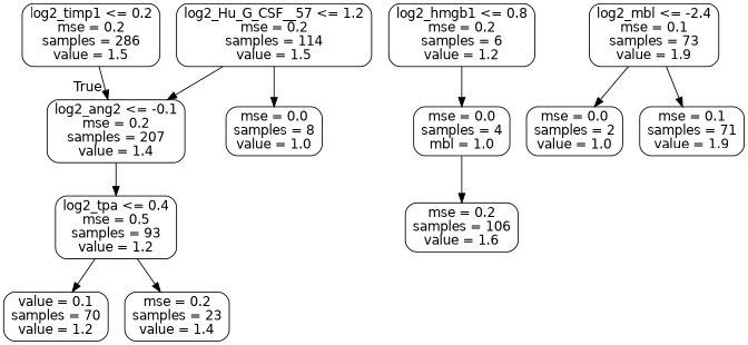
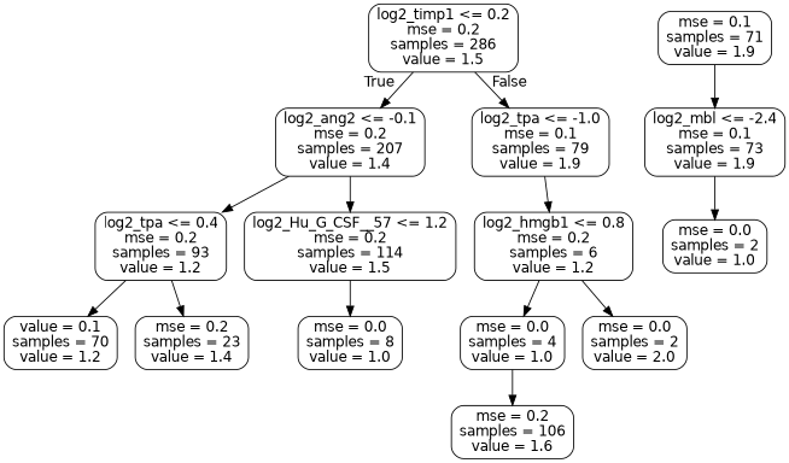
  digraph {
    node [color=black fontname=helvetica shape=box style=rounded]
    edge [fontname=helvetica]
    n1 [label="log2_timp1 <= 0.2\nmse = 0.2\nsamples = 286\nvalue = 1.5"]
    n2 [label="log2_ang2 <= -0.1\nmse = 0.2\nsamples = 207\nvalue = 1.4"]
-   n4 [label="log2_tpa <= 0.4\nmse = 0.5\nsamples = 93\nvalue = 1.2"]
+   n3 [label="log2_tpa <= -1.0\nmse = 0.1\nsamples = 79\nvalue = 1.9"]
+   n4 [label="log2_tpa <= 0.4\nmse = 0.2\nsamples = 93\nvalue = 1.2"]
    n5 [label="log2_Hu_G_CSF__57 <= 1.2\nmse = 0.2\nsamples = 114\nvalue = 1.5"]
    n6 [label="log2_hmgb1 <= 0.8\nmse = 0.2\nsamples = 6\nvalue = 1.2"]
    n7 [label="value = 0.1\nsamples = 70\nvalue = 1.2"]
    n8 [label="mse = 0.2\nsamples = 23\nvalue = 1.4"]
    n9 [label="mse = 0.0\nsamples = 8\nvalue = 1.0"]
    n10 [label="mse = 0.2\nsamples = 106\nvalue = 1.6"]
-   n11 [label="mse = 0.0\nsamples = 4\nmbl = 1.0"]
+   n11 [label="mse = 0.0\nsamples = 4\nvalue = 1.0"]
+   n12 [label="mse = 0.0\nsamples = 2\nvalue = 2.0"]
    n13 [label="log2_mbl <= -2.4\nmse = 0.1\nsamples = 73\nvalue = 1.9"]
    n14 [label="mse = 0.0\nsamples = 2\nvalue = 1.0"]
    n15 [label="mse = 0.1\nsamples = 71\nvalue = 1.9"]
    n1 -> n2 [headlabel=True labelangle=45 labeldistance=2.5]
+   n1 -> n3 [headlabel=False labelangle=-45 labeldistance=2.5]
    n2 -> n4
-   n5 -> n2
+   n2 -> n5
+   n3 -> n6
    n4 -> n7
    n4 -> n8
    n5 -> n9
    n6 -> n11
+   n6 -> n12
    n11 -> n10
    n13 -> n14
-   n13 -> n15
+   n15 -> n13
  }
